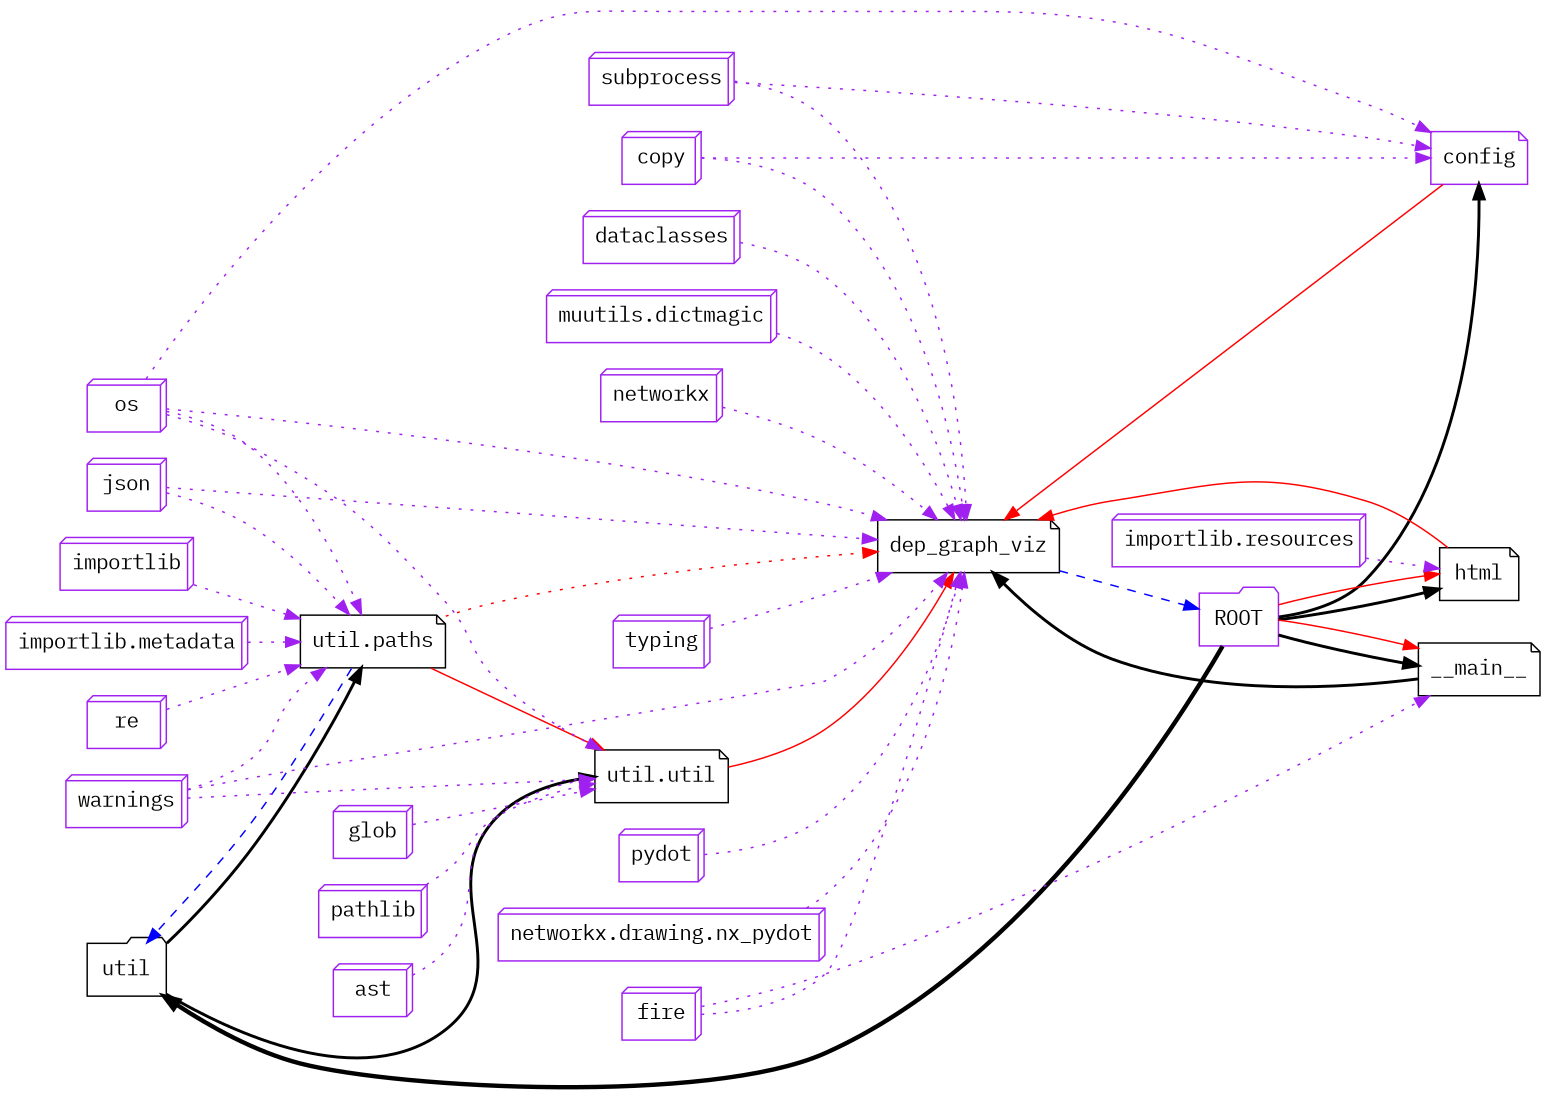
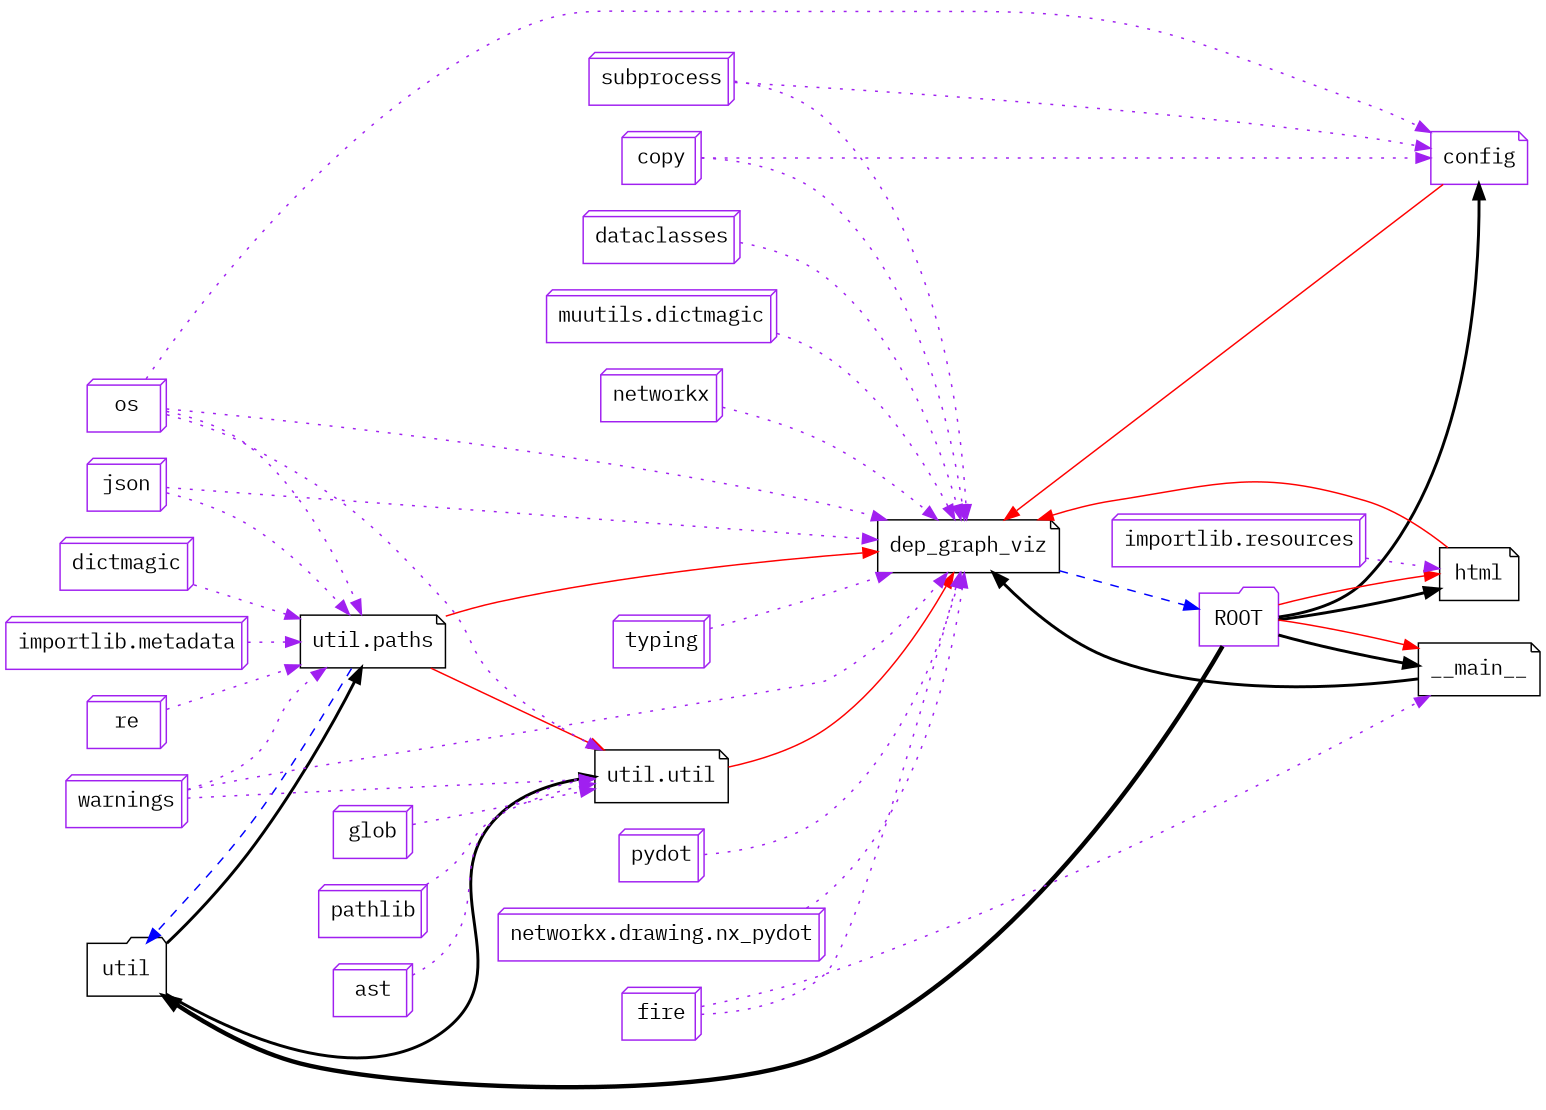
  digraph {
    fontname="IBM Plex Mono"
    rankdir=LR
    node [color=purple fontname="IBM Plex Mono" rank=0 shape=box3d]
    edge [color=purple fontname="IBM Plex Mono" penwidth=1 style=dotted]
    util [color=black rank=11 shape=folder]
    "util.paths" [color=black rank=12 shape=note]
    "util.util" [color=black rank=12 shape=note]
    dep_graph_viz [color=black rank=11 shape=note]
    ROOT [rank=10 shape=folder]
    config [rank=11 shape=note]
    html [color=black rank=11 shape=note]
    __main__ [color=black rank=11 shape=note]
    typing
    copy
    os
    subprocess
    warnings
    pydot
    "networkx.drawing.nx_pydot"
    dataclasses
    "muutils.dictmagic"
    fire
    networkx
    json
    "importlib.resources"
-   importlib
+   importlib [label=dictmagic]
    "importlib.metadata"
    re
    glob
    pathlib
    ast
    util -> "util.paths" [color=black penwidth=2 style=solid]
    util -> "util.util" [color=black penwidth=2 style=solid]
    "util.paths" -> util [color=blue style=dashed]
    "util.paths" -> "util.util" [color=red style=solid]
-   "util.paths" -> dep_graph_viz [color=red]
+   "util.paths" -> dep_graph_viz [color=red style=solid]
    "util.util" -> dep_graph_viz [color=red style=solid]
    dep_graph_viz -> ROOT [color=blue style=dashed]
    ROOT -> util [color=black penwidth=3 style=solid]
    ROOT -> config [color=black penwidth=2 style=solid]
    ROOT -> html [color=black penwidth=2 style=solid]
    ROOT -> html [color=red style=solid]
    ROOT -> __main__ [color=black penwidth=2 style=solid]
    ROOT -> __main__ [color=red style=solid]
    config -> dep_graph_viz [color=red style=solid]
    html -> dep_graph_viz [color=red style=solid]
    __main__ -> dep_graph_viz [color=black penwidth=2 style=solid]
    typing -> dep_graph_viz
    copy -> dep_graph_viz
    copy -> config
    os -> "util.paths"
    os -> "util.util"
    os -> dep_graph_viz
    os -> config
    subprocess -> dep_graph_viz
    subprocess -> config
    warnings -> "util.paths"
    warnings -> "util.util"
    warnings -> dep_graph_viz
    pydot -> dep_graph_viz
    "networkx.drawing.nx_pydot" -> dep_graph_viz
    dataclasses -> dep_graph_viz
    "muutils.dictmagic" -> dep_graph_viz
    fire -> dep_graph_viz
    fire -> __main__
    networkx -> dep_graph_viz
    json -> "util.paths"
    json -> dep_graph_viz
    "importlib.resources" -> html
    importlib -> "util.paths"
    "importlib.metadata" -> "util.paths"
    re -> "util.paths"
    glob -> "util.util"
    pathlib -> "util.util"
    ast -> "util.util"
  }
